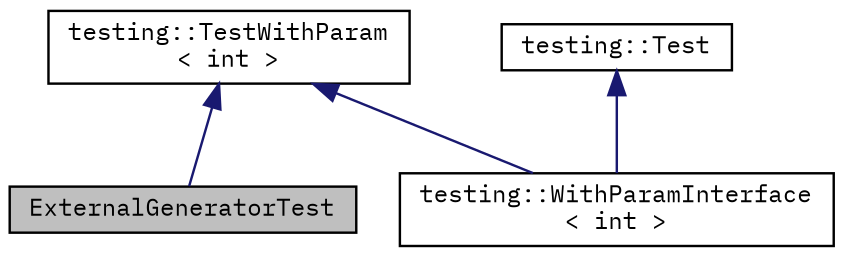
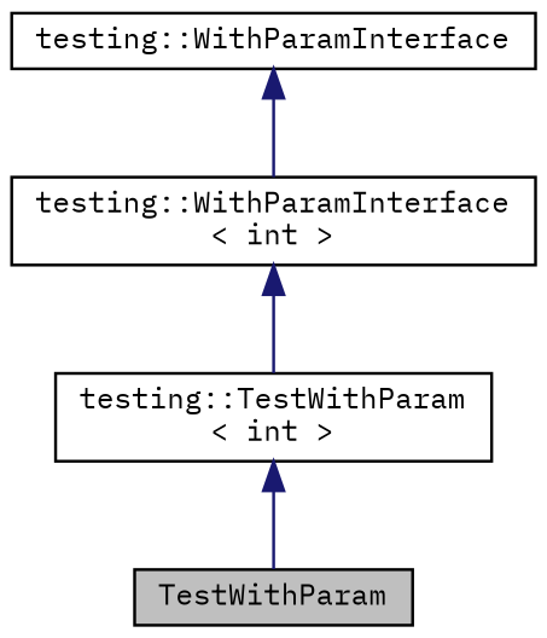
  digraph {
    fontname="IBM Plex Mono"
    node [color=black fillcolor=white fontname="IBM Plex Mono" fontsize=10 shape=record style=filled]
    edge [color=midnightblue dir=back fontname="IBM Plex Mono" fontsize=10 labelfontname=Helvetica labelfontsize=10 style=solid]
-   n1 [fillcolor=grey75 fontcolor=black height=0.2 label=ExternalGeneratorTest width=0.4]
+   n1 [fillcolor=grey75 fontcolor=black height=0.2 label=TestWithParam width=0.4]
    n2 [height=0.2 label="testing::TestWithParam\l\< int \>" width=0.4]
-   n3 [height=0.2 label="testing::Test" width=0.4]
+   n3 [height=0.2 label="testing::WithParamInterface" width=0.4]
    n4 [height=0.2 label="testing::WithParamInterface\l\< int \>" width=0.4]
    n2 -> n1
    n3 -> n4
-   n2 -> n4
+   n4 -> n2
  }
